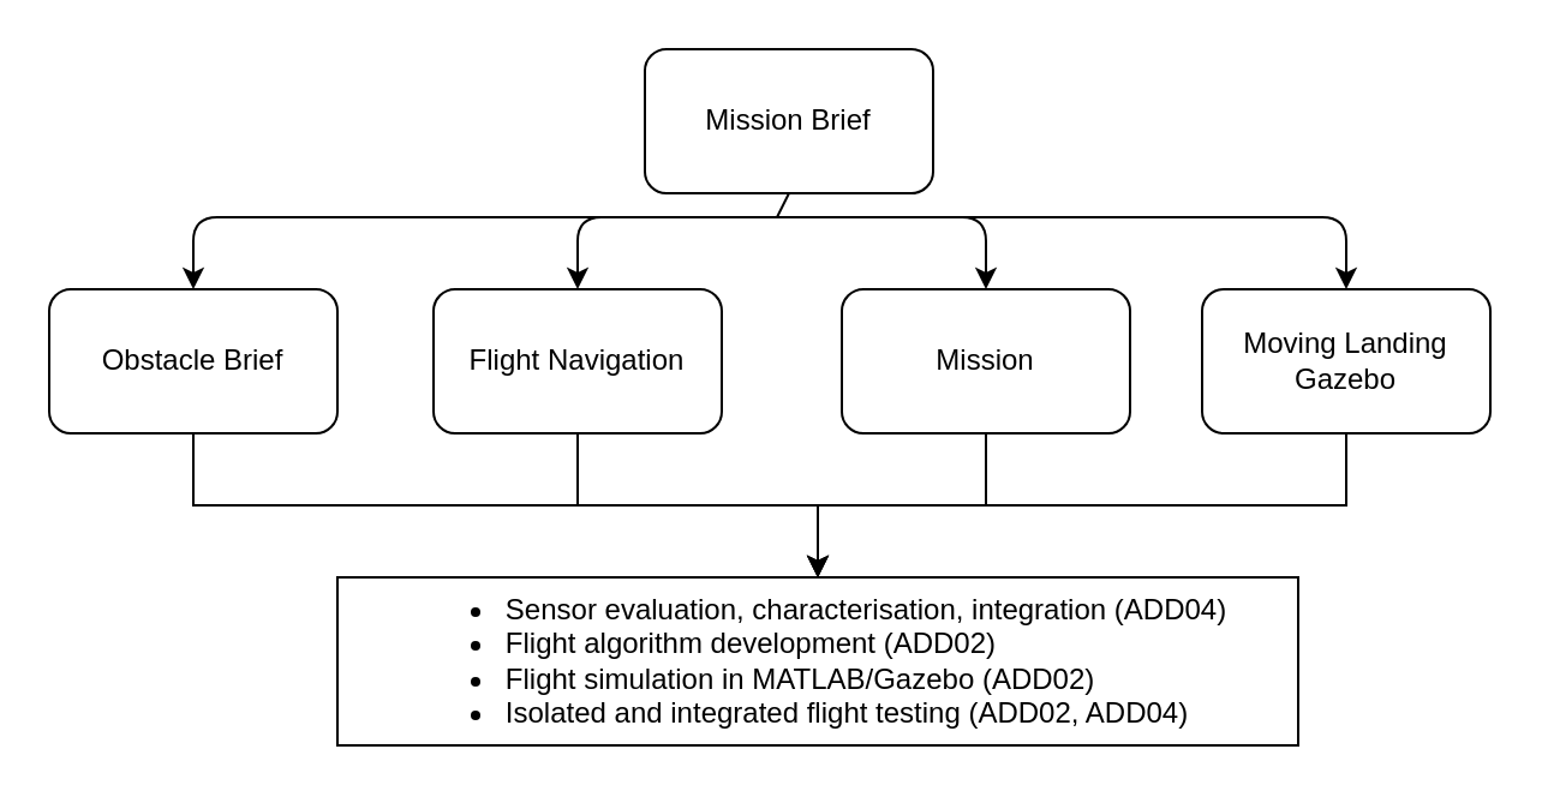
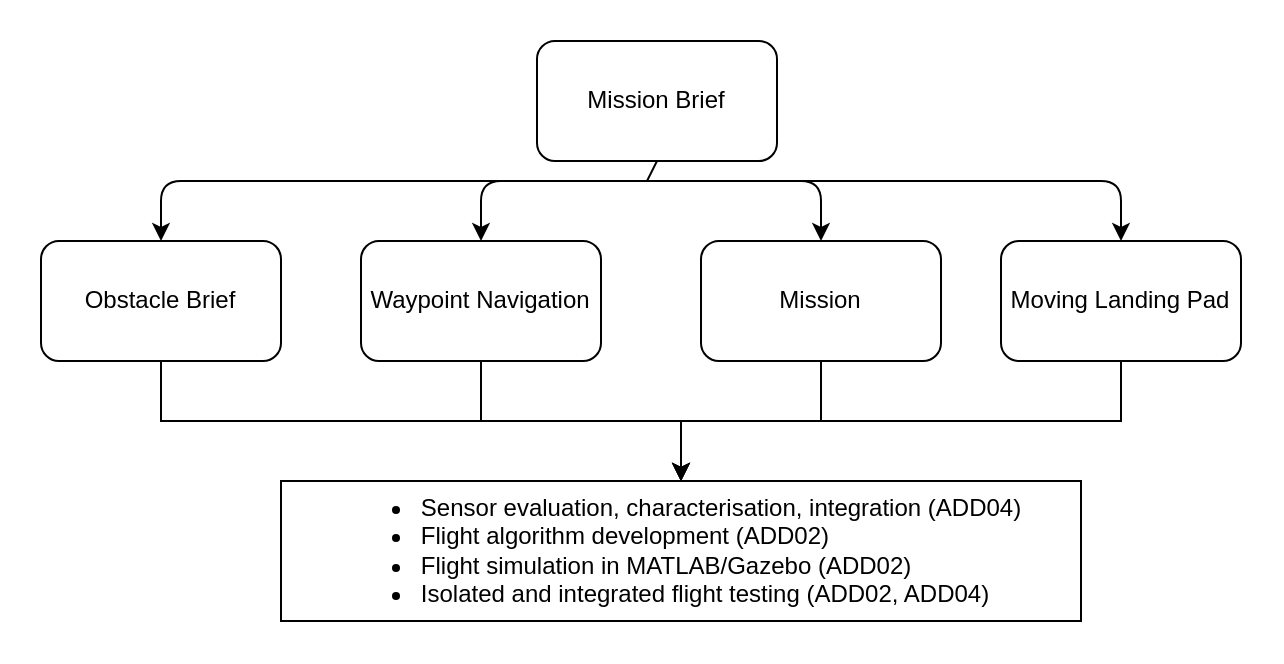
  <mxCell id="0" />
  <mxCell id="1" parent="0" />
  <mxCell id="2" style="edgeStyle=none;curved=1;orthogonalLoop=1;jettySize=auto;html=1;exitX=0.5;exitY=1;exitDx=0;exitDy=0;startArrow=none;startFill=0;endArrow=none;endFill=0;strokeColor=#000000;fontSize=12;" edge="1" parent="1" source="3"><mxGeometry relative="1" as="geometry"><mxPoint x="323" y="90" as="targetPoint" /></mxGeometry></mxCell>
  <mxCell id="3" value="Mission Brief" style="rounded=1;whiteSpace=wrap;html=1;" parent="1" vertex="1"><mxGeometry x="268" y="20" width="120" height="60" as="geometry" /></mxCell>
- <mxCell id="4" value="Flight Navigation" style="rounded=1;whiteSpace=wrap;html=1;" parent="1" vertex="1"><mxGeometry x="180" y="120" width="120" height="60" as="geometry" /></mxCell>
+ <mxCell id="4" value="Waypoint Navigation" style="rounded=1;whiteSpace=wrap;html=1;" parent="1" vertex="1"><mxGeometry x="180" y="120" width="120" height="60" as="geometry" /></mxCell>
  <mxCell id="5" value="" style="endArrow=classic;html=1;" parent="1" edge="1"><mxGeometry width="50" height="50" relative="1" as="geometry"><mxPoint x="240" y="90" as="sourcePoint" /><mxPoint x="410" y="120" as="targetPoint" /><Array as="points"><mxPoint x="410" y="90" /></Array></mxGeometry></mxCell>
  <mxCell id="6" style="edgeStyle=orthogonalEdgeStyle;rounded=0;orthogonalLoop=1;jettySize=auto;html=1;" parent="1" source="7" edge="1" target="11"><mxGeometry relative="1" as="geometry"><mxPoint x="240" y="240" as="targetPoint" /><Array as="points"><mxPoint x="410" y="210" /><mxPoint x="340" y="210" /></Array></mxGeometry></mxCell>
  <mxCell id="7" value="Mission" style="rounded=1;whiteSpace=wrap;html=1;" parent="1" vertex="1"><mxGeometry x="350" y="120" width="120" height="60" as="geometry" /></mxCell>
  <mxCell id="8" value="" style="endArrow=classic;html=1;" parent="1" edge="1"><mxGeometry width="50" height="50" relative="1" as="geometry"><mxPoint x="240" y="90" as="sourcePoint" /><mxPoint x="80" y="120" as="targetPoint" /><Array as="points"><mxPoint x="80" y="90" /></Array></mxGeometry></mxCell>
  <mxCell id="9" style="edgeStyle=orthogonalEdgeStyle;rounded=0;orthogonalLoop=1;jettySize=auto;html=1;exitX=0.5;exitY=1;exitDx=0;exitDy=0;entryX=0.5;entryY=0;entryDx=0;entryDy=0;" parent="1" source="10" edge="1" target="11"><mxGeometry relative="1" as="geometry"><mxPoint x="240" y="240" as="targetPoint" /><Array as="points"><mxPoint x="80" y="210" /><mxPoint x="340" y="210" /></Array></mxGeometry></mxCell>
  <mxCell id="10" value="Obstacle Brief" style="rounded=1;whiteSpace=wrap;html=1;" parent="1" vertex="1"><mxGeometry x="20" y="120" width="120" height="60" as="geometry" /></mxCell>
  <mxCell id="11" value="&lt;div style=&quot;text-align: left&quot;&gt;&lt;ul&gt;&lt;li&gt;Sensor evaluation, characterisation, integration (ADD04)&lt;/li&gt;&lt;li&gt;Flight algorithm development (ADD02)&lt;/li&gt;&lt;li&gt;Flight simulation in MATLAB/Gazebo (ADD02)&lt;/li&gt;&lt;li&gt;Isolated and integrated flight testing (ADD02, ADD04)&lt;/li&gt;&lt;/ul&gt;&lt;/div&gt;&lt;div style=&quot;text-align: left&quot;&gt;&lt;/div&gt;" style="html=1;" parent="1" vertex="1"><mxGeometry x="140" y="240" width="400" height="70" as="geometry" /></mxCell>
  <mxCell id="12" value="" style="endArrow=classic;html=1;" edge="1" parent="1"><mxGeometry width="50" height="50" relative="1" as="geometry"><mxPoint x="240" y="90" as="sourcePoint" /><mxPoint x="560" y="120" as="targetPoint" /><Array as="points"><mxPoint x="560" y="90" /></Array></mxGeometry></mxCell>
- <mxCell id="13" value="Moving Landing Gazebo" style="rounded=1;whiteSpace=wrap;html=1;" vertex="1" parent="1"><mxGeometry x="500" y="120" width="120" height="60" as="geometry" /></mxCell>
+ <mxCell id="13" value="Moving Landing Pad" style="rounded=1;whiteSpace=wrap;html=1;" vertex="1" parent="1"><mxGeometry x="500" y="120" width="120" height="60" as="geometry" /></mxCell>
  <mxCell id="14" style="edgeStyle=orthogonalEdgeStyle;rounded=0;orthogonalLoop=1;jettySize=auto;html=1;entryX=0.5;entryY=0;entryDx=0;entryDy=0;" edge="1" parent="1" target="11"><mxGeometry relative="1" as="geometry"><mxPoint x="390" y="240" as="targetPoint" /><Array as="points"><mxPoint x="560" y="210" /><mxPoint x="340" y="210" /></Array><mxPoint x="560" y="180" as="sourcePoint" /></mxGeometry></mxCell>
  <mxCell id="15" style="edgeStyle=orthogonalEdgeStyle;rounded=0;orthogonalLoop=1;jettySize=auto;html=1;entryX=0.5;entryY=0;entryDx=0;entryDy=0;exitX=0.5;exitY=1;exitDx=0;exitDy=0;" edge="1" parent="1" source="4"><mxGeometry relative="1" as="geometry"><mxPoint x="340" y="240" as="targetPoint" /><mxPoint x="250" y="180" as="sourcePoint" /><Array as="points"><mxPoint x="240" y="210" /><mxPoint x="340" y="210" /></Array></mxGeometry></mxCell>
  <mxCell id="16" value="" style="endArrow=classic;html=1;" edge="1" parent="1"><mxGeometry width="50" height="50" relative="1" as="geometry"><mxPoint x="400" y="90" as="sourcePoint" /><mxPoint x="240" y="120" as="targetPoint" /><Array as="points"><mxPoint x="240" y="90" /></Array></mxGeometry></mxCell>
